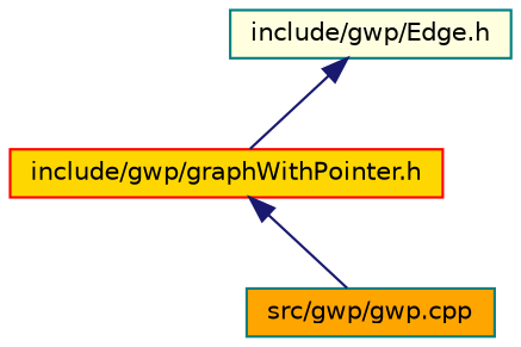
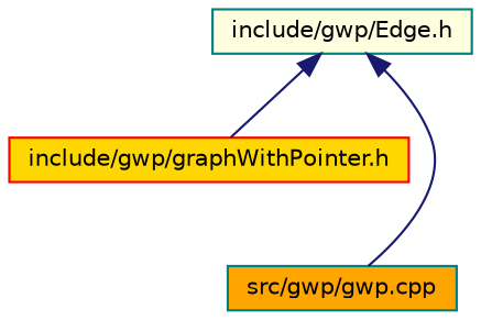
  digraph {
    node [color=teal fontname=Helvetica fontsize=10 shape=box style=filled]
    edge [color=midnightblue dir=back fontname=Helvetica fontsize=10 labelfontname=Helvetica labelfontsize=10 style=solid]
    n1 [fillcolor=lightyellow fontcolor=black height=0.2 label="include/gwp/Edge.h" width=0.4]
    n2 [color=red fillcolor=gold height=0.2 label="include/gwp/graphWithPointer.h" width=0.4]
    n3 [fillcolor=orange height=0.2 label="src/gwp/gwp.cpp" width=0.4]
    n1 -> n2
-   n2 -> n3
+   n1 -> n3
  }
